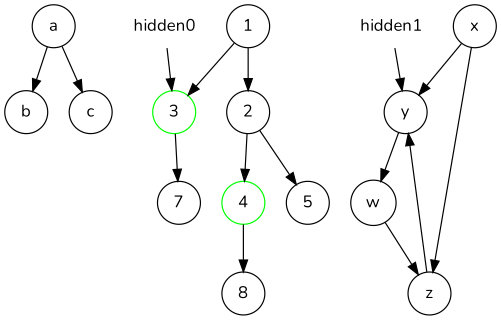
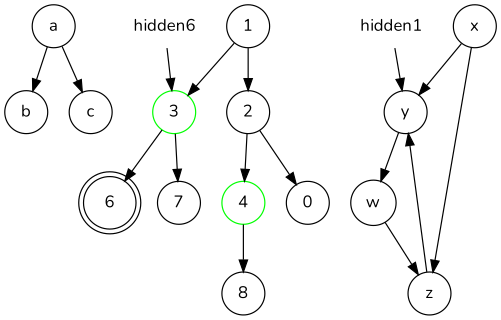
  digraph {
    fontname=Nunito
    node [fontname=Nunito shape=circle]
    edge [fontname=Nunito]
    a
    b
    c
    4 [color=green]
    8
    3 [color=green]
+   6 [shape=doublecircle]
    7
    2
-   5
+   5 [label=0]
    1
    y [color=black]
    z
    w
    x
-   hidden0 [shape=plaintext]
+   hidden0 [shape=plaintext label=hidden6]
    hidden1 [shape=plaintext]
    a -> b
    a -> c
    4 -> 8
+   3 -> 6
    3 -> 7
    2 -> 4
    2 -> 5
    1 -> 3
    1 -> 2
    y -> w
    z -> y
    w -> z
    x -> y
    x -> z
    hidden0 -> 3
    hidden1 -> y
  }
